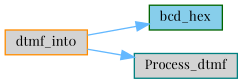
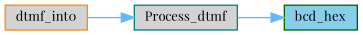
  digraph {
    fontname="Playfair Display"
    rankdir=RL
    node [fillcolor=lightgrey fontname="Playfair Display" fontsize=10 shape=box style=filled]
    edge [color=steelblue1 dir=back fontname="Playfair Display" fontsize=10 labelfontname=Helvetica labelfontsize=10 style=solid]
    n1 [color=darkgreen fillcolor=skyblue fontcolor=black height=0.2 label=bcd_hex width=0.4]
    n2 [color=teal height=0.2 label=Process_dtmf width=0.4]
    n3 [color=darkorange height=0.2 label=dtmf_int0 width=0.4]
-   n1 -> n3
+   n1 -> n2
    n2 -> n3
  }
